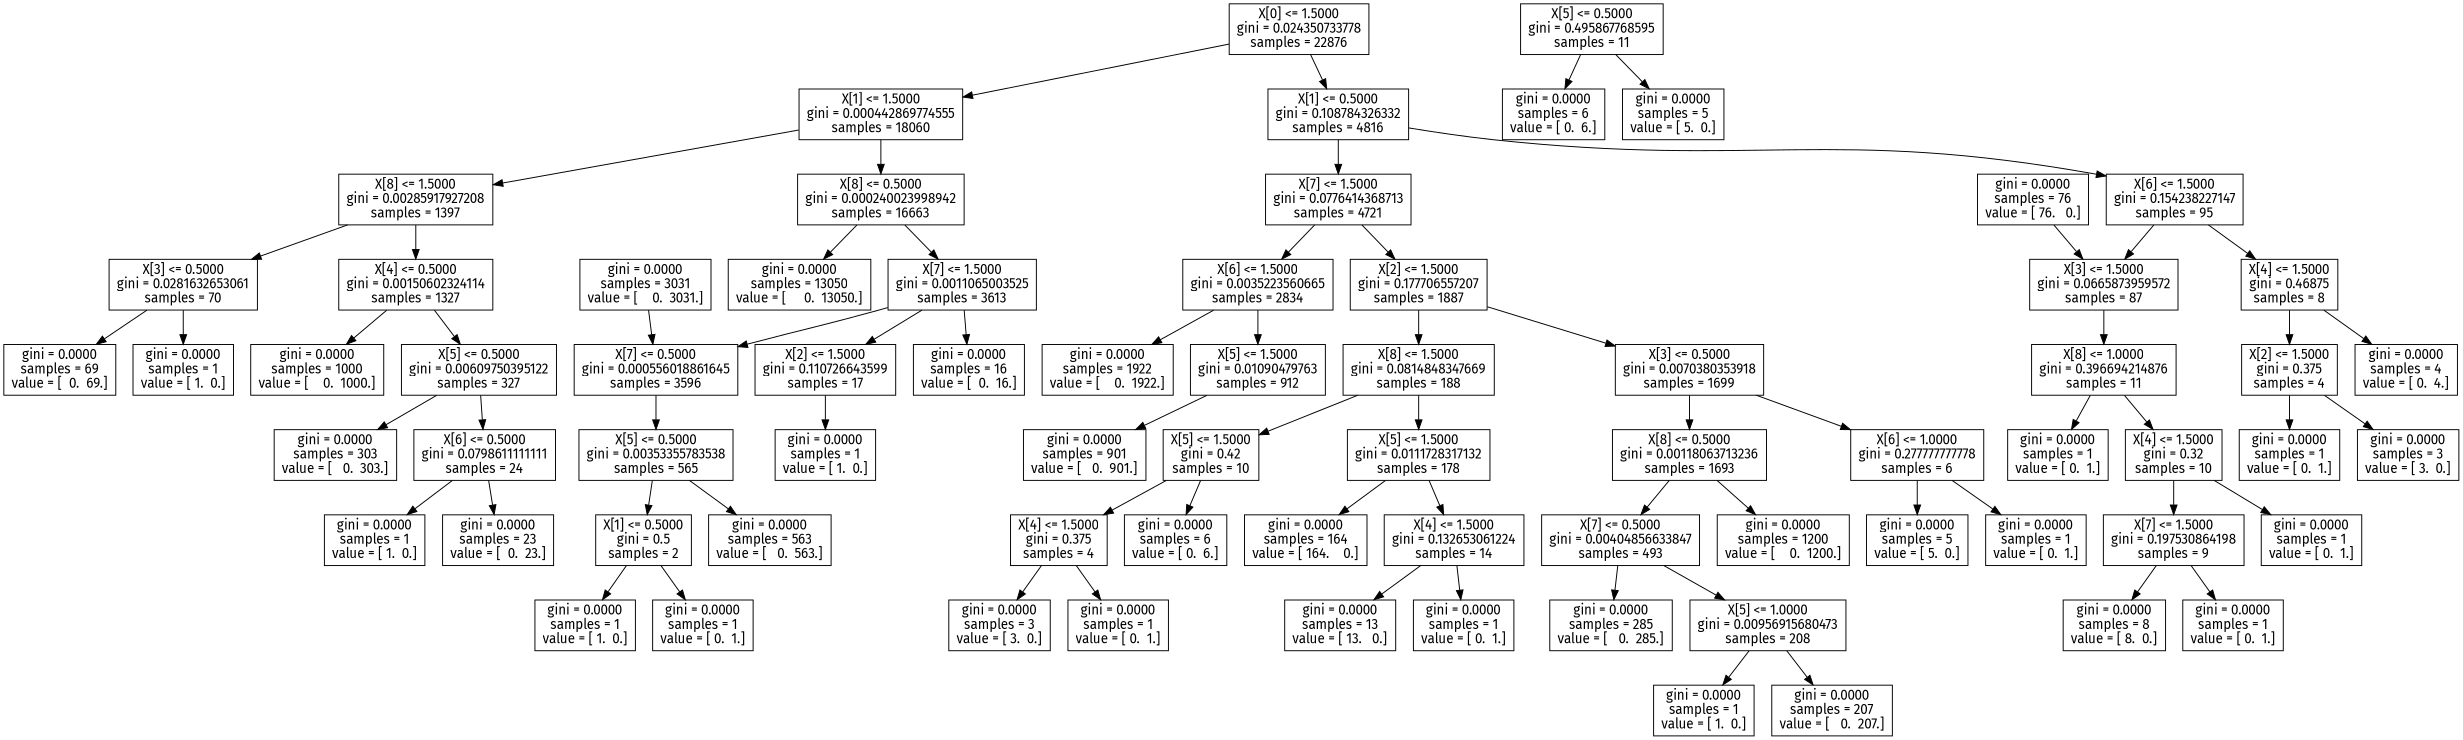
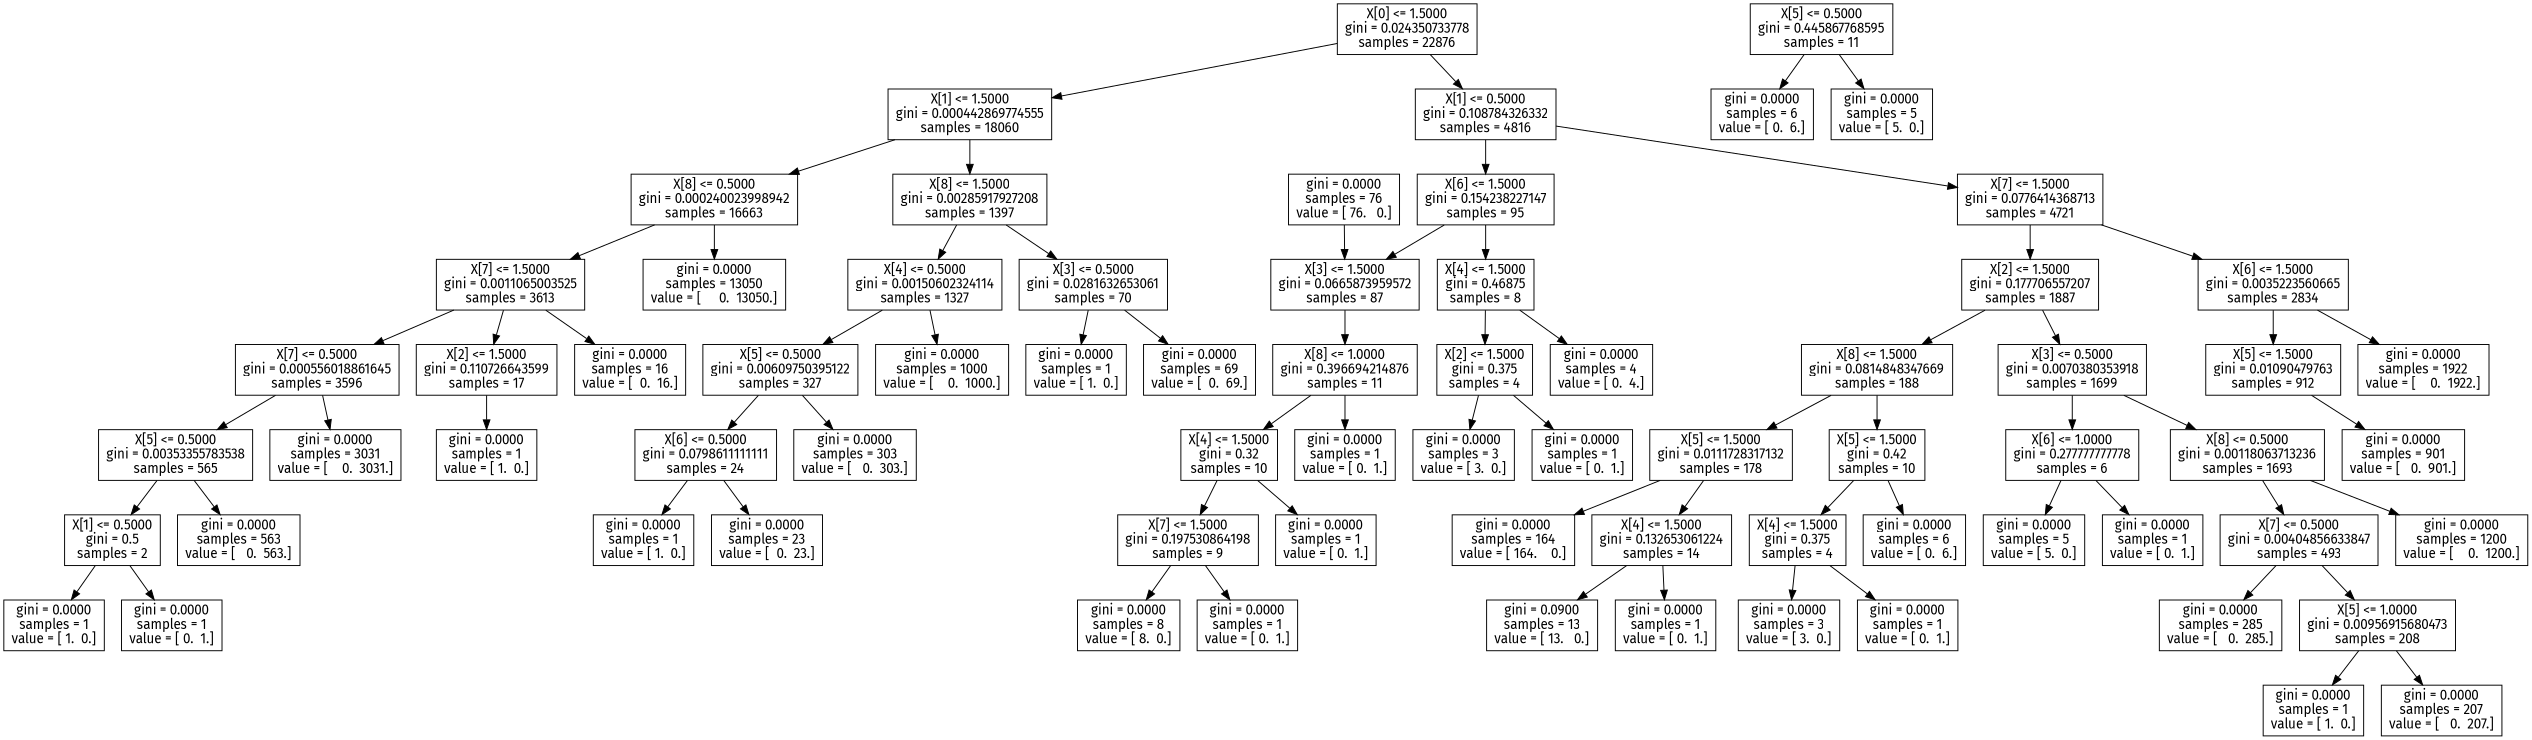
  digraph {
    fontname="Fira Sans"
    node [fontname="Fira Sans" shape=box]
    edge [fontname="Fira Sans"]
    n1 [label="X[0] <= 1.5000\ngini = 0.024350733778\nsamples = 22876"]
    n2 [label="X[1] <= 1.5000\ngini = 0.000442869774555\nsamples = 18060"]
    n3 [label="X[1] <= 0.5000\ngini = 0.108784326332\nsamples = 4816"]
    n4 [label="X[8] <= 0.5000\ngini = 0.000240023998942\nsamples = 16663"]
    n5 [label="X[8] <= 1.5000\ngini = 0.00285917927208\nsamples = 1397"]
    n6 [label="X[6] <= 1.5000\ngini = 0.154238227147\nsamples = 95"]
    n7 [label="X[7] <= 1.5000\ngini = 0.0776414368713\nsamples = 4721"]
    n8 [label="X[7] <= 1.5000\ngini = 0.0011065003525\nsamples = 3613"]
    n9 [label="gini = 0.0000\nsamples = 13050\nvalue = [     0.  13050.]"]
    n10 [label="X[4] <= 0.5000\ngini = 0.00150602324114\nsamples = 1327"]
    n11 [label="X[3] <= 0.5000\ngini = 0.0281632653061\nsamples = 70"]
    n12 [label="X[7] <= 0.5000\ngini = 0.000556018861645\nsamples = 3596"]
    n13 [label="X[2] <= 1.5000\ngini = 0.110726643599\nsamples = 17"]
    n14 [label="gini = 0.0000\nsamples = 16\nvalue = [  0.  16.]"]
    n15 [label="X[5] <= 0.5000\ngini = 0.00353355783538\nsamples = 565"]
    n16 [label="gini = 0.0000\nsamples = 3031\nvalue = [    0.  3031.]"]
    n17 [label="gini = 0.0000\nsamples = 1\nvalue = [ 1.  0.]"]
    n18 [label="X[1] <= 0.5000\ngini = 0.5\nsamples = 2"]
    n19 [label="gini = 0.0000\nsamples = 563\nvalue = [   0.  563.]"]
    n20 [label="gini = 0.0000\nsamples = 1\nvalue = [ 1.  0.]"]
    n21 [label="gini = 0.0000\nsamples = 1\nvalue = [ 0.  1.]"]
    n22 [label="X[5] <= 0.5000\ngini = 0.00609750395122\nsamples = 327"]
    n23 [label="gini = 0.0000\nsamples = 1000\nvalue = [    0.  1000.]"]
    n24 [label="gini = 0.0000\nsamples = 1\nvalue = [ 1.  0.]"]
    n25 [label="gini = 0.0000\nsamples = 69\nvalue = [  0.  69.]"]
    n26 [label="X[6] <= 0.5000\ngini = 0.0798611111111\nsamples = 24"]
    n27 [label="gini = 0.0000\nsamples = 303\nvalue = [   0.  303.]"]
    n28 [label="gini = 0.0000\nsamples = 1\nvalue = [ 1.  0.]"]
    n29 [label="gini = 0.0000\nsamples = 23\nvalue = [  0.  23.]"]
    n30 [label="X[3] <= 1.5000\ngini = 0.0665873959572\nsamples = 87"]
    n31 [label="X[4] <= 1.5000\ngini = 0.46875\nsamples = 8"]
    n32 [label="X[2] <= 1.5000\ngini = 0.177706557207\nsamples = 1887"]
    n33 [label="X[6] <= 1.5000\ngini = 0.0035223560665\nsamples = 2834"]
    n34 [label="X[8] <= 1.0000\ngini = 0.396694214876\nsamples = 11"]
    n35 [label="X[2] <= 1.5000\ngini = 0.375\nsamples = 4"]
    n36 [label="gini = 0.0000\nsamples = 4\nvalue = [ 0.  4.]"]
    n37 [label="gini = 0.0000\nsamples = 76\nvalue = [ 76.   0.]"]
    n38 [label="X[4] <= 1.5000\ngini = 0.32\nsamples = 10"]
    n39 [label="gini = 0.0000\nsamples = 1\nvalue = [ 0.  1.]"]
    n40 [label="X[7] <= 1.5000\ngini = 0.197530864198\nsamples = 9"]
    n41 [label="gini = 0.0000\nsamples = 1\nvalue = [ 0.  1.]"]
    n42 [label="gini = 0.0000\nsamples = 8\nvalue = [ 8.  0.]"]
    n43 [label="gini = 0.0000\nsamples = 1\nvalue = [ 0.  1.]"]
    n44 [label="gini = 0.0000\nsamples = 3\nvalue = [ 3.  0.]"]
    n45 [label="gini = 0.0000\nsamples = 1\nvalue = [ 0.  1.]"]
    n46 [label="X[8] <= 1.5000\ngini = 0.0814848347669\nsamples = 188"]
    n47 [label="X[3] <= 0.5000\ngini = 0.0070380353918\nsamples = 1699"]
    n48 [label="X[5] <= 1.5000\ngini = 0.01090479763\nsamples = 912"]
    n49 [label="gini = 0.0000\nsamples = 1922\nvalue = [    0.  1922.]"]
    n50 [label="X[5] <= 1.5000\ngini = 0.0111728317132\nsamples = 178"]
    n51 [label="X[5] <= 1.5000\ngini = 0.42\nsamples = 10"]
    n52 [label="X[6] <= 1.0000\ngini = 0.277777777778\nsamples = 6"]
    n53 [label="X[8] <= 0.5000\ngini = 0.00118063713236\nsamples = 1693"]
    n54 [label="gini = 0.0000\nsamples = 164\nvalue = [ 164.    0.]"]
    n55 [label="X[4] <= 1.5000\ngini = 0.132653061224\nsamples = 14"]
    n56 [label="X[4] <= 1.5000\ngini = 0.375\nsamples = 4"]
    n57 [label="gini = 0.0000\nsamples = 6\nvalue = [ 0.  6.]"]
-   n58 [label="gini = 0.0000\nsamples = 13\nvalue = [ 13.   0.]"]
+   n58 [label="gini = 0.0900\nsamples = 13\nvalue = [ 13.   0.]"]
    n59 [label="gini = 0.0000\nsamples = 1\nvalue = [ 0.  1.]"]
    n60 [label="gini = 0.0000\nsamples = 3\nvalue = [ 3.  0.]"]
    n61 [label="gini = 0.0000\nsamples = 1\nvalue = [ 0.  1.]"]
    n62 [label="gini = 0.0000\nsamples = 5\nvalue = [ 5.  0.]"]
    n63 [label="gini = 0.0000\nsamples = 1\nvalue = [ 0.  1.]"]
    n64 [label="X[7] <= 0.5000\ngini = 0.00404856633847\nsamples = 493"]
    n65 [label="gini = 0.0000\nsamples = 1200\nvalue = [    0.  1200.]"]
    n66 [label="gini = 0.0000\nsamples = 285\nvalue = [   0.  285.]"]
    n67 [label="X[5] <= 1.0000\ngini = 0.00956915680473\nsamples = 208"]
    n68 [label="gini = 0.0000\nsamples = 1\nvalue = [ 1.  0.]"]
    n69 [label="gini = 0.0000\nsamples = 207\nvalue = [   0.  207.]"]
    n70 [label="gini = 0.0000\nsamples = 901\nvalue = [   0.  901.]"]
-   n71 [label="X[5] <= 0.5000\ngini = 0.495867768595\nsamples = 11"]
+   n71 [label="X[5] <= 0.5000\ngini = 0.445867768595\nsamples = 11"]
    n72 [label="gini = 0.0000\nsamples = 6\nvalue = [ 0.  6.]"]
    n73 [label="gini = 0.0000\nsamples = 5\nvalue = [ 5.  0.]"]
    n1 -> n2
    n1 -> n3
    n2 -> n4
    n2 -> n5
    n3 -> n6
    n3 -> n7
    n4 -> n8
    n4 -> n9
    n5 -> n10
    n5 -> n11
    n6 -> n30
    n6 -> n31
    n7 -> n32
    n7 -> n33
    n8 -> n12
    n8 -> n13
    n8 -> n14
    n10 -> n22
    n10 -> n23
    n11 -> n24
    n11 -> n25
    n12 -> n15
-   n16 -> n12
+   n12 -> n16
    n13 -> n17
    n15 -> n18
    n15 -> n19
    n18 -> n20
    n18 -> n21
    n22 -> n26
    n22 -> n27
    n26 -> n28
    n26 -> n29
    n30 -> n34
    n31 -> n35
    n31 -> n36
    n32 -> n46
    n32 -> n47
    n33 -> n48
    n33 -> n49
    n34 -> n38
    n34 -> n39
    n35 -> n44
    n35 -> n45
    n37 -> n30
    n38 -> n40
    n38 -> n41
    n40 -> n42
    n40 -> n43
    n46 -> n50
    n46 -> n51
    n47 -> n52
    n47 -> n53
    n48 -> n70
    n50 -> n54
    n50 -> n55
    n51 -> n56
    n51 -> n57
    n52 -> n62
    n52 -> n63
    n53 -> n64
    n53 -> n65
    n55 -> n58
    n55 -> n59
    n56 -> n60
    n56 -> n61
    n64 -> n66
    n64 -> n67
    n67 -> n68
    n67 -> n69
    n71 -> n72
    n71 -> n73
  }
